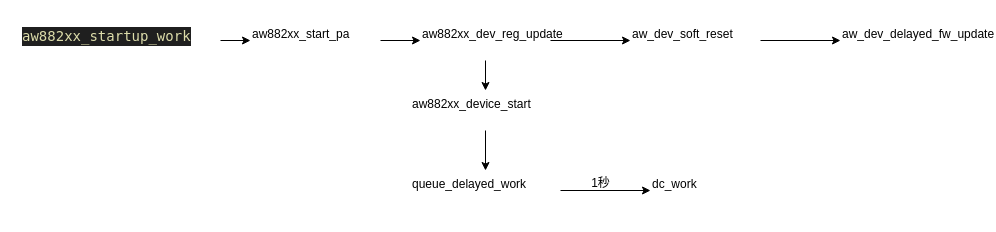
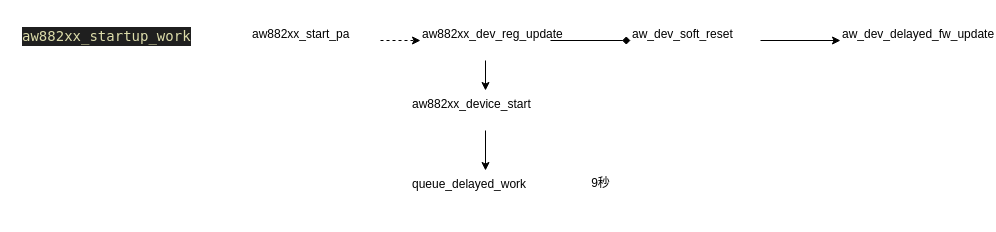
  <mxCell id="0" />
  <mxCell id="1" parent="0" />
- <mxCell id="2" value="" style="edgeStyle=orthogonalEdgeStyle;rounded=0;orthogonalLoop=1;jettySize=auto;html=1;" edge="1" parent="1" source="3" target="8"><mxGeometry relative="1" as="geometry" /></mxCell>
+ <mxCell id="2" value="" style="edgeStyle=orthogonalEdgeStyle;rounded=0;orthogonalLoop=1;jettySize=auto;html=1;dashed=1;" edge="1" parent="1" source="3" target="8"><mxGeometry relative="1" as="geometry" /></mxCell>
  <mxCell id="3" value="aw882xx_start_pa" style="text;whiteSpace=wrap;" vertex="1" parent="1"><mxGeometry x="250" y="20" width="130" height="40" as="geometry" /></mxCell>
- <mxCell id="4" style="edgeStyle=orthogonalEdgeStyle;rounded=0;orthogonalLoop=1;jettySize=auto;html=1;entryX=0;entryY=0.5;entryDx=0;entryDy=0;" edge="1" parent="1" source="5" target="3"><mxGeometry relative="1" as="geometry" /></mxCell>
  <mxCell id="5" value="&lt;div style=&quot;color: #cccccc;background-color: #1f1f1f;font-family: 'Droid Sans Mono', 'monospace', monospace;font-weight: normal;font-size: 14px;line-height: 19px;white-space: pre;&quot;&gt;&lt;div&gt;&lt;span style=&quot;color: #dcdcaa;&quot;&gt;aw882xx_startup_work&lt;/span&gt;&lt;/div&gt;&lt;/div&gt;" style="text;whiteSpace=wrap;html=1;" vertex="1" parent="1"><mxGeometry x="20" y="20" width="200" height="40" as="geometry" /></mxCell>
  <mxCell id="6" style="edgeStyle=orthogonalEdgeStyle;rounded=0;orthogonalLoop=1;jettySize=auto;html=1;entryX=0.5;entryY=0;entryDx=0;entryDy=0;" edge="1" parent="1" source="8" target="10"><mxGeometry relative="1" as="geometry" /></mxCell>
- <mxCell id="7" value="" style="edgeStyle=orthogonalEdgeStyle;rounded=0;orthogonalLoop=1;jettySize=auto;html=1;" edge="1" parent="1" source="8" target="16"><mxGeometry relative="1" as="geometry" /></mxCell>
+ <mxCell id="7" value="" style="edgeStyle=orthogonalEdgeStyle;rounded=0;orthogonalLoop=1;jettySize=auto;html=1;endArrow=diamond;" edge="1" parent="1" source="8" target="16"><mxGeometry relative="1" as="geometry" /></mxCell>
  <mxCell id="8" value="aw882xx_dev_reg_update" style="text;whiteSpace=wrap;" vertex="1" parent="1"><mxGeometry x="420" y="20" width="130" height="40" as="geometry" /></mxCell>
  <mxCell id="9" style="edgeStyle=orthogonalEdgeStyle;rounded=0;orthogonalLoop=1;jettySize=auto;html=1;entryX=0.5;entryY=0;entryDx=0;entryDy=0;" edge="1" parent="1" source="10" target="12"><mxGeometry relative="1" as="geometry" /></mxCell>
  <mxCell id="10" value="aw882xx_device_start" style="text;whiteSpace=wrap;" vertex="1" parent="1"><mxGeometry x="410" y="90" width="150" height="40" as="geometry" /></mxCell>
- <mxCell id="11" value="" style="edgeStyle=orthogonalEdgeStyle;rounded=0;orthogonalLoop=1;jettySize=auto;html=1;" edge="1" parent="1" source="12" target="13"><mxGeometry relative="1" as="geometry" /></mxCell>
  <mxCell id="12" value="queue_delayed_work" style="text;whiteSpace=wrap;" vertex="1" parent="1"><mxGeometry x="410" y="170" width="150" height="40" as="geometry" /></mxCell>
- <mxCell id="13" value="dc_work" style="text;whiteSpace=wrap;" vertex="1" parent="1"><mxGeometry x="650" y="170" width="50" height="40" as="geometry" /></mxCell>
- <mxCell id="14" value="1秒" style="text;html=1;align=center;verticalAlign=middle;resizable=0;points=[];autosize=1;strokeColor=none;fillColor=none;" vertex="1" parent="1"><mxGeometry x="580" y="168" width="40" height="30" as="geometry" /></mxCell>
+ <mxCell id="14" value="9秒" style="text;html=1;align=center;verticalAlign=middle;resizable=0;points=[];autosize=1;strokeColor=none;fillColor=none;" vertex="1" parent="1"><mxGeometry x="580" y="168" width="40" height="30" as="geometry" /></mxCell>
  <mxCell id="15" value="" style="edgeStyle=orthogonalEdgeStyle;rounded=0;orthogonalLoop=1;jettySize=auto;html=1;" edge="1" parent="1" source="16" target="17"><mxGeometry relative="1" as="geometry" /></mxCell>
  <mxCell id="16" value="aw_dev_soft_reset" style="text;whiteSpace=wrap;" vertex="1" parent="1"><mxGeometry x="630" y="20" width="130" height="40" as="geometry" /></mxCell>
  <mxCell id="17" value="aw_dev_delayed_fw_update" style="text;whiteSpace=wrap;" vertex="1" parent="1"><mxGeometry x="840" y="20" width="130" height="40" as="geometry" /></mxCell>
